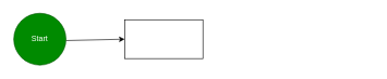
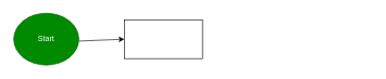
  <mxCell id="0" />
  <mxCell id="1" parent="0" />
  <mxCell id="2" style="edgeStyle=none;html=1;entryX=0;entryY=0.5;entryDx=0;entryDy=0;" parent="1" source="3" target="6" edge="1"><mxGeometry relative="1" as="geometry"><mxPoint x="170" y="60" as="targetPoint" /></mxGeometry></mxCell>
- <mxCell id="3" value="Start" style="ellipse;whiteSpace=wrap;html=1;fillColor=#008a00;fontColor=#ffffff;strokeColor=#005700;fontSize=12;" parent="1" vertex="1"><mxGeometry x="20" y="20" width="80" height="80" as="geometry" /></mxCell>
+ <mxCell id="3" value="Start" style="ellipse;whiteSpace=wrap;html=1;fillColor=#008a00;fontColor=#ffffff;strokeColor=#005700;fontSize=12;" parent="1" vertex="1"><mxGeometry x="20" y="20" width="100" height="80" as="geometry" /></mxCell>
  <mxCell id="4" value="" style="edgeStyle=none;html=1;" parent="1" edge="1"><mxGeometry relative="1" as="geometry"><mxPoint x="290" y="60" as="sourcePoint" /></mxGeometry></mxCell>
  <mxCell id="5" value="" style="edgeStyle=none;html=1;" parent="1" edge="1"><mxGeometry relative="1" as="geometry"><mxPoint x="570" y="60" as="targetPoint" /></mxGeometry></mxCell>
  <mxCell id="6" value="" style="whiteSpace=wrap;html=1;" parent="1" vertex="1"><mxGeometry x="190" y="30" width="120" height="60" as="geometry" /></mxCell>
